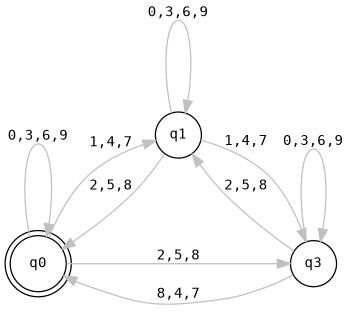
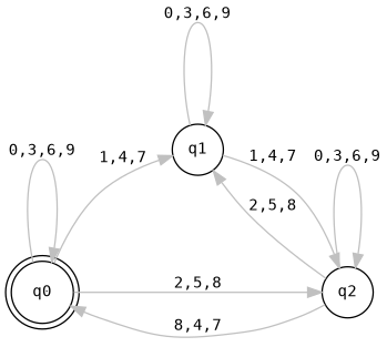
  digraph {
    fontname=monospace
    labelfontcolor=red
    nodesep=1.0
    rankdir=LR
    node [fontname=monospace fontsize=11 shape=circle]
    edge [color=grey fontname=monospace fontsize=11]
    n1 [label=q0 shape=doublecircle]
    n2 [label=q1]
-   n3 [label=q3]
+   n3 [label=q2]
    n1 -> n1 [label="0,3,6,9"]
    n1 -> n2 [label="1,4,7"]
    n1 -> n3 [label="2,5,8"]
-   n2 -> n1 [label="2,5,8"]
    n2 -> n2 [label="0,3,6,9"]
    n2 -> n3 [label="1,4,7"]
    n3 -> n1 [label="8,4,7"]
    n3 -> n2 [label="2,5,8"]
    n3 -> n3 [label="0,3,6,9"]
  }
